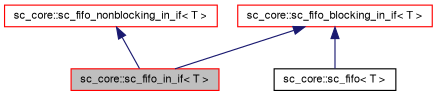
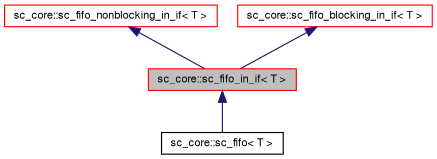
  digraph {
    node [color=red fillcolor=white fontname=FreeSans fontsize=10 shape=record style=filled]
    edge [color=midnightblue dir=back fontname=FreeSans fontsize=10 labelfontname=FreeSans labelfontsize=10 style=solid]
    n1 [fillcolor=grey75 fontcolor=black height=0.2 label="sc_core::sc_fifo_in_if\< T \>" width=0.4]
    n2 [color=black height=0.2 label="sc_core::sc_fifo\< T \>" width=0.4]
    n3 [height=0.2 label="sc_core::sc_fifo_nonblocking_in_if\< T \>" width=0.4]
    n4 [height=0.2 label="sc_core::sc_fifo_blocking_in_if\< T \>" width=0.4]
-   n4 -> n2
+   n1 -> n2
    n3 -> n1
    n4 -> n1
  }
